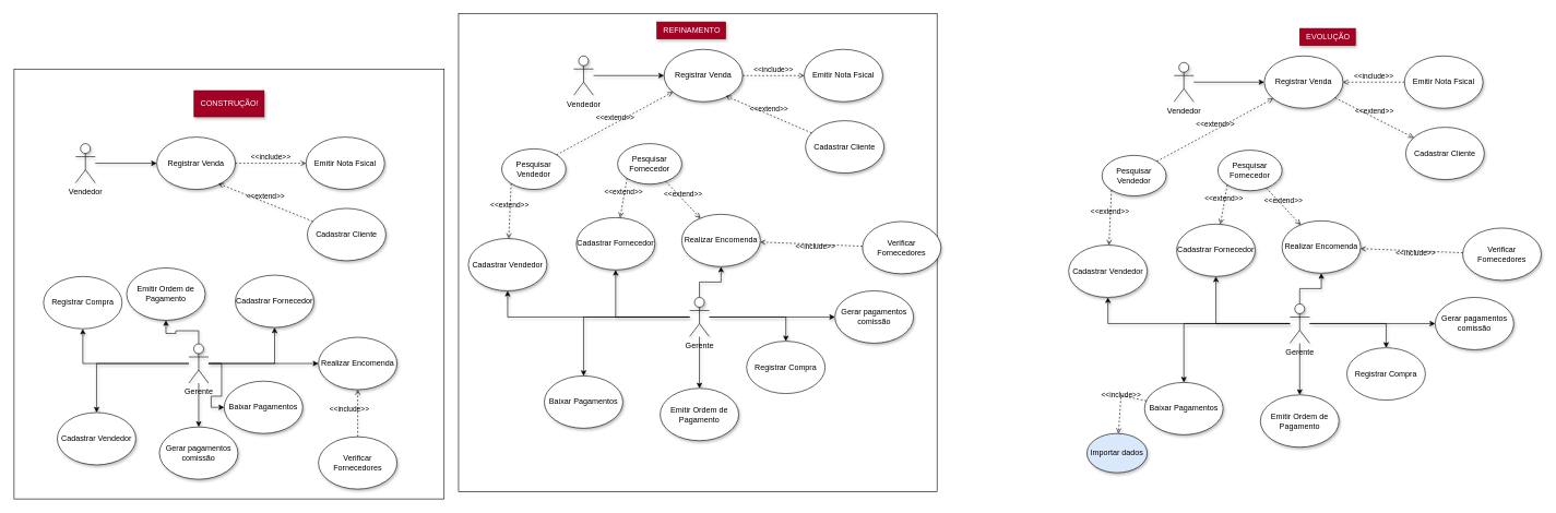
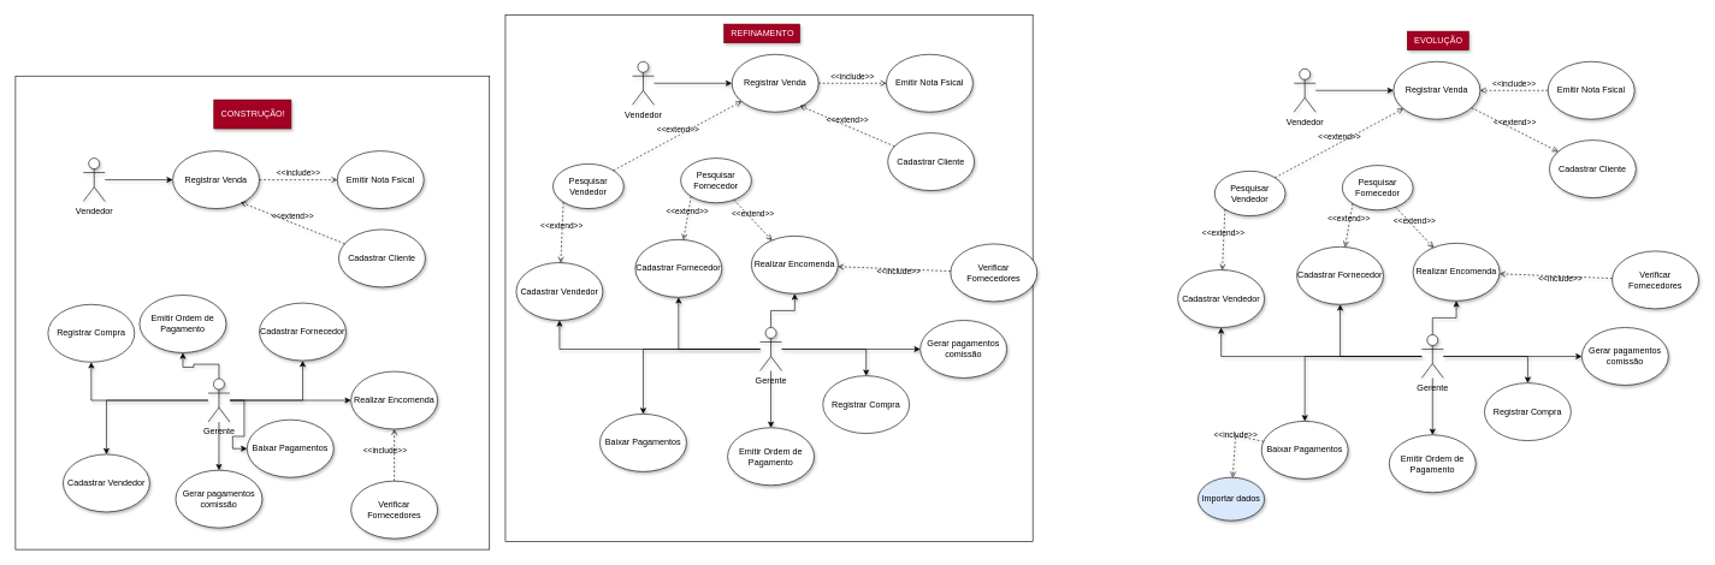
  <mxCell id="0" />
  <mxCell id="1" parent="0" />
  <mxCell id="2" value="" style="whiteSpace=wrap;html=1;aspect=fixed;" vertex="1" parent="1"><mxGeometry x="699" y="20" width="731" height="731" as="geometry" /></mxCell>
  <mxCell id="3" value="" style="whiteSpace=wrap;html=1;aspect=fixed;" vertex="1" parent="1"><mxGeometry x="20" y="105" width="657" height="657" as="geometry" /></mxCell>
  <mxCell id="4" value="" style="edgeStyle=orthogonalEdgeStyle;rounded=0;orthogonalLoop=1;jettySize=auto;html=1;shadow=1;" edge="1" parent="1" source="5" target="6"><mxGeometry relative="1" as="geometry" /></mxCell>
  <mxCell id="5" value="Vendedor" style="shape=umlActor;verticalLabelPosition=bottom;verticalAlign=top;html=1;outlineConnect=0;shadow=1;" vertex="1" parent="1"><mxGeometry x="114" y="219" width="30" height="60" as="geometry" /></mxCell>
  <mxCell id="6" value="Registrar Venda" style="ellipse;whiteSpace=wrap;html=1;shadow=1;" vertex="1" parent="1"><mxGeometry x="238" y="209" width="120" height="80" as="geometry" /></mxCell>
  <mxCell id="7" value="Emitir Nota Fsical" style="ellipse;whiteSpace=wrap;html=1;shadow=1;" vertex="1" parent="1"><mxGeometry x="466" y="209" width="120" height="80" as="geometry" /></mxCell>
  <mxCell id="8" value="Cadastrar Cliente" style="ellipse;whiteSpace=wrap;html=1;shadow=1;" vertex="1" parent="1"><mxGeometry x="468" y="318" width="120" height="80" as="geometry" /></mxCell>
  <mxCell id="9" value="&amp;lt;&amp;lt;include&amp;gt;&amp;gt;" style="html=1;verticalAlign=bottom;labelBackgroundColor=none;endArrow=open;endFill=0;dashed=1;rounded=0;shadow=1;" edge="1" parent="1" source="6" target="7"><mxGeometry width="160" relative="1" as="geometry"><mxPoint x="497" y="196" as="sourcePoint" /><mxPoint x="657" y="196" as="targetPoint" /></mxGeometry></mxCell>
  <mxCell id="10" value="&amp;lt;&amp;lt;extend&amp;gt;&amp;gt;" style="html=1;verticalAlign=bottom;labelBackgroundColor=none;endArrow=open;endFill=0;dashed=1;rounded=0;entryX=0.783;entryY=0.888;entryDx=0;entryDy=0;entryPerimeter=0;shadow=1;" edge="1" parent="1" source="8" target="6"><mxGeometry width="160" relative="1" as="geometry"><mxPoint x="322" y="334" as="sourcePoint" /><mxPoint x="482" y="334" as="targetPoint" /></mxGeometry></mxCell>
  <mxCell id="11" style="edgeStyle=orthogonalEdgeStyle;rounded=0;orthogonalLoop=1;jettySize=auto;html=1;shadow=1;" edge="1" parent="1" source="18" target="19"><mxGeometry relative="1" as="geometry" /></mxCell>
  <mxCell id="12" style="edgeStyle=orthogonalEdgeStyle;rounded=0;orthogonalLoop=1;jettySize=auto;html=1;shadow=1;" edge="1" parent="1" source="18" target="20"><mxGeometry relative="1" as="geometry" /></mxCell>
  <mxCell id="13" style="edgeStyle=orthogonalEdgeStyle;rounded=0;orthogonalLoop=1;jettySize=auto;html=1;shadow=1;" edge="1" parent="1" source="18" target="22"><mxGeometry relative="1" as="geometry" /></mxCell>
  <mxCell id="14" style="edgeStyle=orthogonalEdgeStyle;rounded=0;orthogonalLoop=1;jettySize=auto;html=1;shadow=1;" edge="1" parent="1" source="18" target="21"><mxGeometry relative="1" as="geometry" /></mxCell>
  <mxCell id="15" style="edgeStyle=orthogonalEdgeStyle;rounded=0;orthogonalLoop=1;jettySize=auto;html=1;shadow=1;" edge="1" parent="1" source="18" target="26"><mxGeometry relative="1" as="geometry" /></mxCell>
  <mxCell id="16" style="edgeStyle=orthogonalEdgeStyle;rounded=0;orthogonalLoop=1;jettySize=auto;html=1;shadow=1;" edge="1" parent="1" source="18" target="25"><mxGeometry relative="1" as="geometry" /></mxCell>
  <mxCell id="17" style="edgeStyle=orthogonalEdgeStyle;rounded=0;orthogonalLoop=1;jettySize=auto;html=1;shadow=1;" edge="1" parent="1" source="18" target="23"><mxGeometry relative="1" as="geometry" /></mxCell>
  <mxCell id="18" value="Gerente" style="shape=umlActor;verticalLabelPosition=bottom;verticalAlign=top;html=1;outlineConnect=0;shadow=1;" vertex="1" parent="1"><mxGeometry x="287" y="525" width="30" height="60" as="geometry" /></mxCell>
  <mxCell id="19" value="Cadastrar Fornecedor" style="ellipse;whiteSpace=wrap;html=1;shadow=1;" vertex="1" parent="1"><mxGeometry x="358" y="420" width="120" height="80" as="geometry" /></mxCell>
  <mxCell id="20" value="Cadastrar Vendedor" style="ellipse;whiteSpace=wrap;html=1;shadow=1;" vertex="1" parent="1"><mxGeometry x="86" y="630" width="120" height="80" as="geometry" /></mxCell>
  <mxCell id="21" value="Baixar Pagamentos" style="ellipse;whiteSpace=wrap;html=1;shadow=1;" vertex="1" parent="1"><mxGeometry x="341" y="582" width="120" height="80" as="geometry" /></mxCell>
  <mxCell id="22" value="Gerar pagamentos comissão" style="ellipse;whiteSpace=wrap;html=1;shadow=1;" vertex="1" parent="1"><mxGeometry x="242" y="652" width="120" height="80" as="geometry" /></mxCell>
  <mxCell id="23" value="Realizar Encomenda" style="ellipse;whiteSpace=wrap;html=1;shadow=1;" vertex="1" parent="1"><mxGeometry x="485" y="515" width="120" height="80" as="geometry" /></mxCell>
  <mxCell id="24" value="Verificar Fornecedores" style="ellipse;whiteSpace=wrap;html=1;shadow=1;" vertex="1" parent="1"><mxGeometry x="485" y="667" width="120" height="80" as="geometry" /></mxCell>
  <mxCell id="25" value="Registrar Compra" style="ellipse;whiteSpace=wrap;html=1;" vertex="1" parent="1"><mxGeometry x="65" y="422" width="120" height="80" as="geometry" /></mxCell>
  <mxCell id="26" value="Emitir Ordem de Pagamento" style="ellipse;whiteSpace=wrap;html=1;shadow=1;" vertex="1" parent="1"><mxGeometry x="192" y="409" width="120" height="80" as="geometry" /></mxCell>
  <mxCell id="27" value="&amp;lt;&amp;lt;include&amp;gt;&amp;gt;" style="html=1;verticalAlign=bottom;labelBackgroundColor=none;endArrow=open;endFill=0;dashed=1;rounded=0;shadow=1;" edge="1" parent="1" source="24" target="23"><mxGeometry x="-0.074" y="13" width="160" relative="1" as="geometry"><mxPoint x="624" y="500" as="sourcePoint" /><mxPoint x="732" y="500" as="targetPoint" /><Array as="points" /><mxPoint as="offset" /></mxGeometry></mxCell>
  <mxCell id="28" value="CONSTRUÇÃO!" style="text;html=1;align=center;verticalAlign=middle;resizable=0;points=[];autosize=1;strokeColor=#6F0000;fillColor=#a20025;fontColor=#ffffff;shadow=1;" vertex="1" parent="1"><mxGeometry x="295" y="138" width="107" height="40" as="geometry" /></mxCell>
  <mxCell id="29" value="REFINAMENTO" style="text;html=1;align=center;verticalAlign=middle;resizable=0;points=[];autosize=1;strokeColor=#6F0000;fillColor=#a20025;fontColor=#ffffff;shadow=1;" vertex="1" parent="1"><mxGeometry x="1002" y="33" width="105" height="26" as="geometry" /></mxCell>
  <mxCell id="30" value="" style="edgeStyle=orthogonalEdgeStyle;rounded=0;orthogonalLoop=1;jettySize=auto;html=1;shadow=1;" edge="1" parent="1" source="31" target="32"><mxGeometry relative="1" as="geometry" /></mxCell>
  <mxCell id="31" value="Vendedor" style="shape=umlActor;verticalLabelPosition=bottom;verticalAlign=top;html=1;outlineConnect=0;shadow=1;" vertex="1" parent="1"><mxGeometry x="875" y="85" width="30" height="60" as="geometry" /></mxCell>
  <mxCell id="32" value="Registrar Venda" style="ellipse;whiteSpace=wrap;html=1;shadow=1;" vertex="1" parent="1"><mxGeometry x="1013" y="75" width="120" height="80" as="geometry" /></mxCell>
  <mxCell id="33" value="Emitir Nota Fsical" style="ellipse;whiteSpace=wrap;html=1;shadow=1;" vertex="1" parent="1"><mxGeometry x="1227" y="75" width="120" height="80" as="geometry" /></mxCell>
  <mxCell id="34" value="Cadastrar Cliente" style="ellipse;whiteSpace=wrap;html=1;shadow=1;" vertex="1" parent="1"><mxGeometry x="1229" y="184" width="120" height="80" as="geometry" /></mxCell>
  <mxCell id="35" value="&amp;lt;&amp;lt;include&amp;gt;&amp;gt;" style="html=1;verticalAlign=bottom;labelBackgroundColor=none;endArrow=open;endFill=0;dashed=1;rounded=0;shadow=1;" edge="1" parent="1" source="32" target="33"><mxGeometry width="160" relative="1" as="geometry"><mxPoint x="1249" y="91" as="sourcePoint" /><mxPoint x="1409" y="91" as="targetPoint" /></mxGeometry></mxCell>
  <mxCell id="36" value="&amp;lt;&amp;lt;extend&amp;gt;&amp;gt;" style="html=1;verticalAlign=bottom;labelBackgroundColor=none;endArrow=open;endFill=0;dashed=1;rounded=0;entryX=0.783;entryY=0.888;entryDx=0;entryDy=0;entryPerimeter=0;shadow=1;" edge="1" parent="1" source="34" target="32"><mxGeometry x="-0.001" width="160" relative="1" as="geometry"><mxPoint x="1074" y="229" as="sourcePoint" /><mxPoint x="1234" y="229" as="targetPoint" /><mxPoint as="offset" /></mxGeometry></mxCell>
  <mxCell id="37" style="edgeStyle=orthogonalEdgeStyle;rounded=0;orthogonalLoop=1;jettySize=auto;html=1;shadow=1;" edge="1" parent="1" source="44" target="45"><mxGeometry relative="1" as="geometry" /></mxCell>
  <mxCell id="38" style="edgeStyle=orthogonalEdgeStyle;rounded=0;orthogonalLoop=1;jettySize=auto;html=1;shadow=1;" edge="1" parent="1" source="44" target="46"><mxGeometry relative="1" as="geometry" /></mxCell>
  <mxCell id="39" style="edgeStyle=orthogonalEdgeStyle;rounded=0;orthogonalLoop=1;jettySize=auto;html=1;shadow=1;" edge="1" parent="1" source="44" target="48"><mxGeometry relative="1" as="geometry" /></mxCell>
  <mxCell id="40" style="edgeStyle=orthogonalEdgeStyle;rounded=0;orthogonalLoop=1;jettySize=auto;html=1;shadow=1;" edge="1" parent="1" source="44" target="47"><mxGeometry relative="1" as="geometry" /></mxCell>
  <mxCell id="41" style="edgeStyle=orthogonalEdgeStyle;rounded=0;orthogonalLoop=1;jettySize=auto;html=1;shadow=1;" edge="1" parent="1" source="44" target="52"><mxGeometry relative="1" as="geometry" /></mxCell>
  <mxCell id="42" style="edgeStyle=orthogonalEdgeStyle;rounded=0;orthogonalLoop=1;jettySize=auto;html=1;shadow=1;" edge="1" parent="1" source="44" target="51"><mxGeometry relative="1" as="geometry" /></mxCell>
  <mxCell id="43" style="edgeStyle=orthogonalEdgeStyle;rounded=0;orthogonalLoop=1;jettySize=auto;html=1;shadow=1;" edge="1" parent="1" source="44" target="49"><mxGeometry relative="1" as="geometry" /></mxCell>
  <mxCell id="44" value="Gerente" style="shape=umlActor;verticalLabelPosition=bottom;verticalAlign=top;html=1;outlineConnect=0;shadow=1;" vertex="1" parent="1"><mxGeometry x="1052" y="454" width="30" height="60" as="geometry" /></mxCell>
  <mxCell id="45" value="Cadastrar Fornecedor" style="ellipse;whiteSpace=wrap;html=1;shadow=1;" vertex="1" parent="1"><mxGeometry x="879" y="332" width="120" height="80" as="geometry" /></mxCell>
  <mxCell id="46" value="Cadastrar Vendedor" style="ellipse;whiteSpace=wrap;html=1;shadow=1;" vertex="1" parent="1"><mxGeometry x="714" y="364" width="120" height="80" as="geometry" /></mxCell>
  <mxCell id="47" value="Baixar Pagamentos" style="ellipse;whiteSpace=wrap;html=1;shadow=1;" vertex="1" parent="1"><mxGeometry x="830" y="574" width="120" height="80" as="geometry" /></mxCell>
  <mxCell id="48" value="Gerar pagamentos comissão" style="ellipse;whiteSpace=wrap;html=1;shadow=1;" vertex="1" parent="1"><mxGeometry x="1274" y="444" width="120" height="80" as="geometry" /></mxCell>
  <mxCell id="49" value="Realizar Encomenda" style="ellipse;whiteSpace=wrap;html=1;shadow=1;" vertex="1" parent="1"><mxGeometry x="1040" y="327" width="120" height="80" as="geometry" /></mxCell>
  <mxCell id="50" value="Verificar Fornecedores" style="ellipse;whiteSpace=wrap;html=1;shadow=1;" vertex="1" parent="1"><mxGeometry x="1316" y="338" width="120" height="80" as="geometry" /></mxCell>
  <mxCell id="51" value="Registrar Compra" style="ellipse;whiteSpace=wrap;html=1;" vertex="1" parent="1"><mxGeometry x="1139" y="521" width="120" height="80" as="geometry" /></mxCell>
  <mxCell id="52" value="Emitir Ordem de Pagamento" style="ellipse;whiteSpace=wrap;html=1;shadow=1;" vertex="1" parent="1"><mxGeometry x="1007" y="593" width="120" height="80" as="geometry" /></mxCell>
  <mxCell id="53" value="&amp;lt;&amp;lt;include&amp;gt;&amp;gt;" style="html=1;verticalAlign=bottom;labelBackgroundColor=none;endArrow=open;endFill=0;dashed=1;rounded=0;shadow=1;" edge="1" parent="1" source="50" target="49"><mxGeometry x="-0.074" y="13" width="160" relative="1" as="geometry"><mxPoint x="1389" y="429" as="sourcePoint" /><mxPoint x="1497" y="429" as="targetPoint" /><Array as="points" /><mxPoint as="offset" /></mxGeometry></mxCell>
  <mxCell id="54" value="Pesquisar Fornecedor" style="ellipse;whiteSpace=wrap;html=1;shadow=1;" vertex="1" parent="1"><mxGeometry x="942" y="219" width="98" height="62" as="geometry" /></mxCell>
  <mxCell id="55" value="&amp;lt;&amp;lt;extend&amp;gt;&amp;gt;" style="html=1;verticalAlign=bottom;labelBackgroundColor=none;endArrow=open;endFill=0;dashed=1;rounded=0;shadow=1;" edge="1" parent="1" source="54" target="49"><mxGeometry x="0.008" width="160" relative="1" as="geometry"><mxPoint x="1251" y="277" as="sourcePoint" /><mxPoint x="1102" y="261" as="targetPoint" /><mxPoint as="offset" /></mxGeometry></mxCell>
  <mxCell id="56" value="&amp;lt;&amp;lt;extend&amp;gt;&amp;gt;" style="html=1;verticalAlign=bottom;labelBackgroundColor=none;endArrow=open;endFill=0;dashed=1;rounded=0;shadow=1;exitX=0;exitY=1;exitDx=0;exitDy=0;" edge="1" parent="1" source="54" target="45"><mxGeometry x="-0.001" width="160" relative="1" as="geometry"><mxPoint x="1027" y="294" as="sourcePoint" /><mxPoint x="1077" y="344" as="targetPoint" /><mxPoint as="offset" /></mxGeometry></mxCell>
  <mxCell id="57" value="Pesquisar Vendedor" style="ellipse;whiteSpace=wrap;html=1;shadow=1;" vertex="1" parent="1"><mxGeometry x="765" y="227" width="98" height="62" as="geometry" /></mxCell>
  <mxCell id="58" value="&amp;lt;&amp;lt;extend&amp;gt;&amp;gt;" style="html=1;verticalAlign=bottom;labelBackgroundColor=none;endArrow=open;endFill=0;dashed=1;rounded=0;shadow=1;exitX=0;exitY=1;exitDx=0;exitDy=0;" edge="1" parent="1" source="57" target="46"><mxGeometry x="0.008" width="160" relative="1" as="geometry"><mxPoint x="1026" y="287" as="sourcePoint" /><mxPoint x="1078" y="343" as="targetPoint" /><mxPoint as="offset" /></mxGeometry></mxCell>
  <mxCell id="59" value="&amp;lt;&amp;lt;extend&amp;gt;&amp;gt;" style="html=1;verticalAlign=bottom;labelBackgroundColor=none;endArrow=open;endFill=0;dashed=1;rounded=0;shadow=1;exitX=1;exitY=0;exitDx=0;exitDy=0;" edge="1" parent="1" source="57" target="32"><mxGeometry x="0.008" width="160" relative="1" as="geometry"><mxPoint x="789" y="290" as="sourcePoint" /><mxPoint x="786" y="374" as="targetPoint" /><mxPoint as="offset" /></mxGeometry></mxCell>
- <mxCell id="60" value="EVOLUÇÃO" style="text;html=1;align=center;verticalAlign=middle;resizable=0;points=[];autosize=1;strokeColor=#6F0000;fillColor=#a20025;fontColor=#ffffff;shadow=1;" vertex="1" parent="1"><mxGeometry x="1984" y="43" width="85" height="26" as="geometry" /></mxCell>
+ <mxCell id="60" value="EVOLUÇÃO" style="text;html=1;align=center;verticalAlign=middle;resizable=0;points=[];autosize=1;strokeColor=#6F0000;fillColor=#a20025;fontColor=#ffffff;shadow=1;" vertex="1" parent="1"><mxGeometry x="1949" y="43" width="85" height="26" as="geometry" /></mxCell>
  <mxCell id="61" value="" style="edgeStyle=orthogonalEdgeStyle;rounded=0;orthogonalLoop=1;jettySize=auto;html=1;shadow=1;" edge="1" parent="1" source="62" target="63"><mxGeometry relative="1" as="geometry" /></mxCell>
  <mxCell id="62" value="Vendedor" style="shape=umlActor;verticalLabelPosition=bottom;verticalAlign=top;html=1;outlineConnect=0;shadow=1;" vertex="1" parent="1"><mxGeometry x="1792" y="95" width="30" height="60" as="geometry" /></mxCell>
  <mxCell id="63" value="Registrar Venda" style="ellipse;whiteSpace=wrap;html=1;shadow=1;" vertex="1" parent="1"><mxGeometry x="1930" y="85" width="120" height="80" as="geometry" /></mxCell>
  <mxCell id="64" value="Emitir Nota Fsical" style="ellipse;whiteSpace=wrap;html=1;shadow=1;" vertex="1" parent="1"><mxGeometry x="2144" y="85" width="120" height="80" as="geometry" /></mxCell>
  <mxCell id="65" value="Cadastrar Cliente" style="ellipse;whiteSpace=wrap;html=1;shadow=1;" vertex="1" parent="1"><mxGeometry x="2146" y="194" width="120" height="80" as="geometry" /></mxCell>
  <mxCell id="66" value="&amp;lt;&amp;lt;include&amp;gt;&amp;gt;" style="html=1;verticalAlign=bottom;labelBackgroundColor=none;endArrow=open;endFill=0;dashed=1;rounded=0;shadow=1;" edge="1" parent="1" source="64" target="63"><mxGeometry width="160" relative="1" as="geometry"><mxPoint x="2103" y="77" as="sourcePoint" /><mxPoint x="2326" y="101" as="targetPoint" /></mxGeometry></mxCell>
  <mxCell id="67" value="&amp;lt;&amp;lt;extend&amp;gt;&amp;gt;" style="html=1;verticalAlign=bottom;labelBackgroundColor=none;endArrow=open;endFill=0;dashed=1;rounded=0;shadow=1;" edge="1" parent="1" source="63" target="65"><mxGeometry x="-0.001" width="160" relative="1" as="geometry"><mxPoint x="1965" y="187" as="sourcePoint" /><mxPoint x="2151" y="239" as="targetPoint" /><mxPoint as="offset" /></mxGeometry></mxCell>
  <mxCell id="68" style="edgeStyle=orthogonalEdgeStyle;rounded=0;orthogonalLoop=1;jettySize=auto;html=1;shadow=1;" edge="1" parent="1" source="75" target="76"><mxGeometry relative="1" as="geometry" /></mxCell>
  <mxCell id="69" style="edgeStyle=orthogonalEdgeStyle;rounded=0;orthogonalLoop=1;jettySize=auto;html=1;shadow=1;" edge="1" parent="1" source="75" target="77"><mxGeometry relative="1" as="geometry" /></mxCell>
  <mxCell id="70" style="edgeStyle=orthogonalEdgeStyle;rounded=0;orthogonalLoop=1;jettySize=auto;html=1;shadow=1;" edge="1" parent="1" source="75" target="79"><mxGeometry relative="1" as="geometry" /></mxCell>
  <mxCell id="71" style="edgeStyle=orthogonalEdgeStyle;rounded=0;orthogonalLoop=1;jettySize=auto;html=1;shadow=1;" edge="1" parent="1" source="75" target="78"><mxGeometry relative="1" as="geometry" /></mxCell>
  <mxCell id="72" style="edgeStyle=orthogonalEdgeStyle;rounded=0;orthogonalLoop=1;jettySize=auto;html=1;shadow=1;" edge="1" parent="1" source="75" target="83"><mxGeometry relative="1" as="geometry" /></mxCell>
  <mxCell id="73" style="edgeStyle=orthogonalEdgeStyle;rounded=0;orthogonalLoop=1;jettySize=auto;html=1;shadow=1;" edge="1" parent="1" source="75" target="82"><mxGeometry relative="1" as="geometry" /></mxCell>
  <mxCell id="74" style="edgeStyle=orthogonalEdgeStyle;rounded=0;orthogonalLoop=1;jettySize=auto;html=1;shadow=1;" edge="1" parent="1" source="75" target="80"><mxGeometry relative="1" as="geometry" /></mxCell>
  <mxCell id="75" value="Gerente" style="shape=umlActor;verticalLabelPosition=bottom;verticalAlign=top;html=1;outlineConnect=0;shadow=1;" vertex="1" parent="1"><mxGeometry x="1969" y="464" width="30" height="60" as="geometry" /></mxCell>
  <mxCell id="76" value="Cadastrar Fornecedor" style="ellipse;whiteSpace=wrap;html=1;shadow=1;" vertex="1" parent="1"><mxGeometry x="1796" y="342" width="120" height="80" as="geometry" /></mxCell>
  <mxCell id="77" value="Cadastrar Vendedor" style="ellipse;whiteSpace=wrap;html=1;shadow=1;" vertex="1" parent="1"><mxGeometry x="1631" y="374" width="120" height="80" as="geometry" /></mxCell>
  <mxCell id="78" value="Baixar Pagamentos" style="ellipse;whiteSpace=wrap;html=1;shadow=1;" vertex="1" parent="1"><mxGeometry x="1747" y="584" width="120" height="80" as="geometry" /></mxCell>
  <mxCell id="79" value="Gerar pagamentos comissão" style="ellipse;whiteSpace=wrap;html=1;shadow=1;" vertex="1" parent="1"><mxGeometry x="2191" y="454" width="120" height="80" as="geometry" /></mxCell>
  <mxCell id="80" value="Realizar Encomenda" style="ellipse;whiteSpace=wrap;html=1;shadow=1;" vertex="1" parent="1"><mxGeometry x="1957" y="337" width="120" height="80" as="geometry" /></mxCell>
  <mxCell id="81" value="Verificar Fornecedores" style="ellipse;whiteSpace=wrap;html=1;shadow=1;" vertex="1" parent="1"><mxGeometry x="2233" y="348" width="120" height="80" as="geometry" /></mxCell>
  <mxCell id="82" value="Registrar Compra" style="ellipse;whiteSpace=wrap;html=1;" vertex="1" parent="1"><mxGeometry x="2056" y="531" width="120" height="80" as="geometry" /></mxCell>
  <mxCell id="83" value="Emitir Ordem de Pagamento" style="ellipse;whiteSpace=wrap;html=1;shadow=1;" vertex="1" parent="1"><mxGeometry x="1924" y="603" width="120" height="80" as="geometry" /></mxCell>
  <mxCell id="84" value="&amp;lt;&amp;lt;include&amp;gt;&amp;gt;" style="html=1;verticalAlign=bottom;labelBackgroundColor=none;endArrow=open;endFill=0;dashed=1;rounded=0;shadow=1;" edge="1" parent="1" source="81" target="80"><mxGeometry x="-0.074" y="13" width="160" relative="1" as="geometry"><mxPoint x="2306" y="439" as="sourcePoint" /><mxPoint x="2414" y="439" as="targetPoint" /><Array as="points" /><mxPoint as="offset" /></mxGeometry></mxCell>
  <mxCell id="85" value="Pesquisar Fornecedor" style="ellipse;whiteSpace=wrap;html=1;shadow=1;" vertex="1" parent="1"><mxGeometry x="1859" y="229" width="98" height="62" as="geometry" /></mxCell>
  <mxCell id="86" value="&amp;lt;&amp;lt;extend&amp;gt;&amp;gt;" style="html=1;verticalAlign=bottom;labelBackgroundColor=none;endArrow=open;endFill=0;dashed=1;rounded=0;shadow=1;" edge="1" parent="1" source="85" target="80"><mxGeometry x="0.008" width="160" relative="1" as="geometry"><mxPoint x="2168" y="287" as="sourcePoint" /><mxPoint x="2019" y="271" as="targetPoint" /><mxPoint as="offset" /></mxGeometry></mxCell>
  <mxCell id="87" value="&amp;lt;&amp;lt;extend&amp;gt;&amp;gt;" style="html=1;verticalAlign=bottom;labelBackgroundColor=none;endArrow=open;endFill=0;dashed=1;rounded=0;shadow=1;exitX=0;exitY=1;exitDx=0;exitDy=0;" edge="1" parent="1" source="85" target="76"><mxGeometry x="-0.001" width="160" relative="1" as="geometry"><mxPoint x="1944" y="304" as="sourcePoint" /><mxPoint x="1994" y="354" as="targetPoint" /><mxPoint as="offset" /></mxGeometry></mxCell>
  <mxCell id="88" value="Pesquisar Vendedor" style="ellipse;whiteSpace=wrap;html=1;shadow=1;" vertex="1" parent="1"><mxGeometry x="1682" y="237" width="98" height="62" as="geometry" /></mxCell>
  <mxCell id="89" value="&amp;lt;&amp;lt;extend&amp;gt;&amp;gt;" style="html=1;verticalAlign=bottom;labelBackgroundColor=none;endArrow=open;endFill=0;dashed=1;rounded=0;shadow=1;exitX=0;exitY=1;exitDx=0;exitDy=0;" edge="1" parent="1" source="88" target="77"><mxGeometry x="0.008" width="160" relative="1" as="geometry"><mxPoint x="1943" y="297" as="sourcePoint" /><mxPoint x="1995" y="353" as="targetPoint" /><mxPoint as="offset" /></mxGeometry></mxCell>
  <mxCell id="90" value="&amp;lt;&amp;lt;extend&amp;gt;&amp;gt;" style="html=1;verticalAlign=bottom;labelBackgroundColor=none;endArrow=open;endFill=0;dashed=1;rounded=0;shadow=1;exitX=1;exitY=0;exitDx=0;exitDy=0;" edge="1" parent="1" source="88" target="63"><mxGeometry x="0.008" width="160" relative="1" as="geometry"><mxPoint x="1706" y="300" as="sourcePoint" /><mxPoint x="1703" y="384" as="targetPoint" /><mxPoint as="offset" /></mxGeometry></mxCell>
  <mxCell id="91" value="Importar dados" style="ellipse;whiteSpace=wrap;html=1;shadow=1;fillColor=#dae8fc;" vertex="1" parent="1"><mxGeometry x="1659" y="662" width="92" height="60" as="geometry" /></mxCell>
  <mxCell id="92" value="&amp;lt;&amp;lt;include&amp;gt;&amp;gt;" style="html=1;verticalAlign=bottom;labelBackgroundColor=none;endArrow=open;endFill=0;dashed=1;rounded=0;shadow=1;" edge="1" parent="1" source="78" target="91"><mxGeometry x="-0.026" y="1" width="160" relative="1" as="geometry"><mxPoint x="1787" y="613" as="sourcePoint" /><mxPoint x="1631" y="606" as="targetPoint" /><Array as="points"><mxPoint x="1711" y="604" /></Array><mxPoint as="offset" /></mxGeometry></mxCell>
